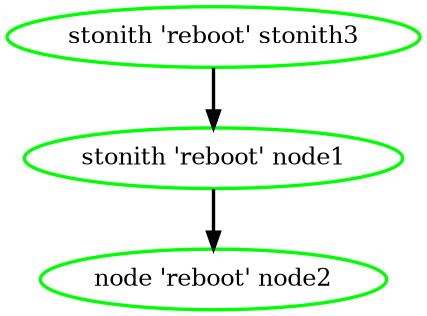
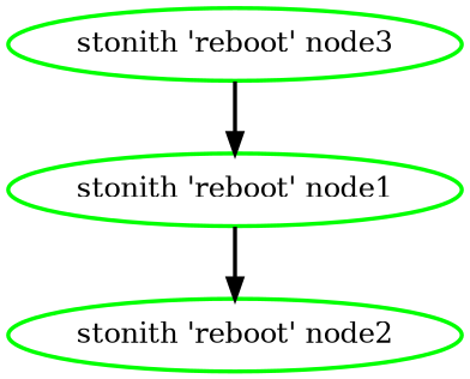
  digraph {
    node [color=green fontcolor=black style=bold]
    edge [style=bold]
    "stonith 'reboot' node1"
-   "stonith 'reboot' node2" [label="node 'reboot' node2"]
-   "stonith 'reboot' node3" [label="stonith 'reboot' stonith3"]
+   "stonith 'reboot' node2"
+   "stonith 'reboot' node3"
    "stonith 'reboot' node1" -> "stonith 'reboot' node2"
    "stonith 'reboot' node3" -> "stonith 'reboot' node1"
  }
